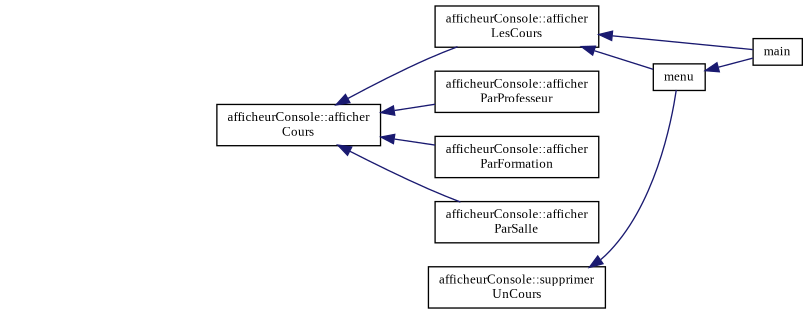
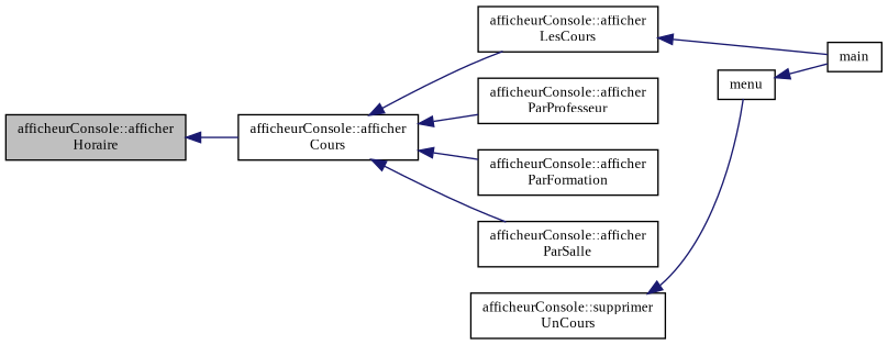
  digraph {
    fontname="Liberation Serif"
    rankdir=LR
    node [color=black fillcolor=white fontname="Liberation Serif" fontsize=10 shape=record style=filled]
    edge [color=midnightblue dir=back fontname="Liberation Serif" fontsize=10 labelfontname=Helvetica labelfontsize=10 style=solid]
+   n1 [fillcolor=grey75 fontcolor=black height=0.2 label="afficheurConsole::afficher\lHoraire" width=0.4]
    n2 [height=0.2 label="afficheurConsole::afficher\lCours" width=0.4]
    n3 [height=0.2 label="afficheurConsole::afficher\lLesCours" width=0.4]
    n4 [height=0.2 label="afficheurConsole::afficher\lParProfesseur" width=0.4]
    n5 [height=0.2 label="afficheurConsole::afficher\lParFormation" width=0.4]
    n6 [height=0.2 label="afficheurConsole::afficher\lParSalle" width=0.4]
    n7 [height=0.2 label=menu width=0.4]
    n8 [height=0.2 label=main width=0.4]
    n9 [height=0.2 label="afficheurConsole::supprimer\lUnCours" width=0.4]
+   n1 -> n2
    n2 -> n3
    n2 -> n4
    n2 -> n5
    n2 -> n6
-   n3 -> n7
    n3 -> n8
    n7 -> n8
    n9 -> n7
  }
